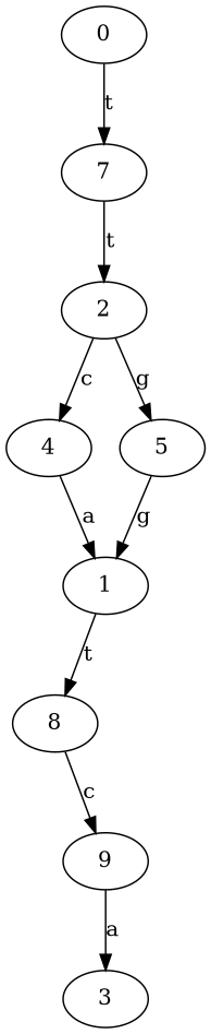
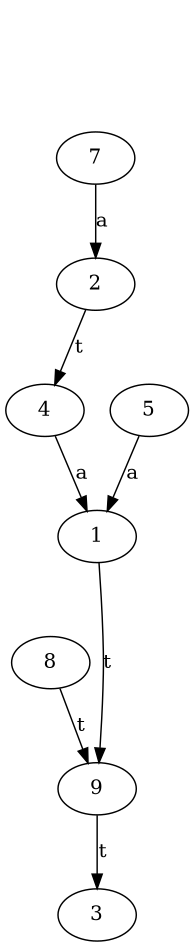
  strict digraph {
-   0
    7
    2
    4
    5
    1
    8
    9
    3
-   0 -> 7 [label=t]
-   7 -> 2 [label=t]
-   2 -> 4 [label=c]
-   2 -> 5 [label=g]
+   7 -> 2 [label=a]
+   2 -> 4 [label=t]
    4 -> 1 [label=a]
-   5 -> 1 [label=g]
-   1 -> 8 [label=t]
-   8 -> 9 [label=c]
-   9 -> 3 [label=a]
+   5 -> 1 [label=a]
+   1 -> 9 [label=t]
+   8 -> 9 [label=t]
+   9 -> 3 [label=t]
  }
